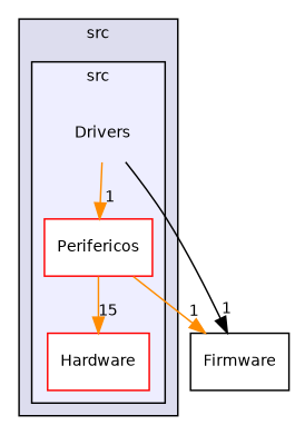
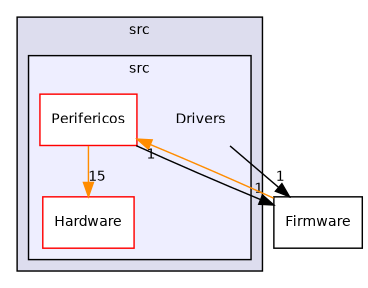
  digraph {
    compound=true
    node [fontname=Helvetica fontsize=10 shape=box]
    edge [color=black headlabel=1 labeldistance=1.5 labelfontname=Helvetica labelfontsize=10]
    n1 [label=Drivers shape=plaintext]
    n2 [color=red fillcolor=white label=Hardware style=filled]
    n3 [color=red fillcolor=white label=Perifericos style=filled]
    n4 [label=Firmware]
    subgraph cluster_1 {
      bgcolor="#ddddee"
      fontname=Helvetica
      fontsize=10
      label=src
      pencolor=black
      subgraph cluster_2 {
        bgcolor="#eeeeff"
        fontname=Helvetica
        fontsize=10
        label=src
        pencolor=black
        n1
        n2
        n3
      }
    }
    n1 -> n4
    n3 -> n2 [color=darkorange headlabel=15]
-   n3 -> n4 [color=darkorange]
-   n1 -> n3 [color=darkorange]
+   n3 -> n4
+   n4 -> n3 [color=darkorange]
  }
